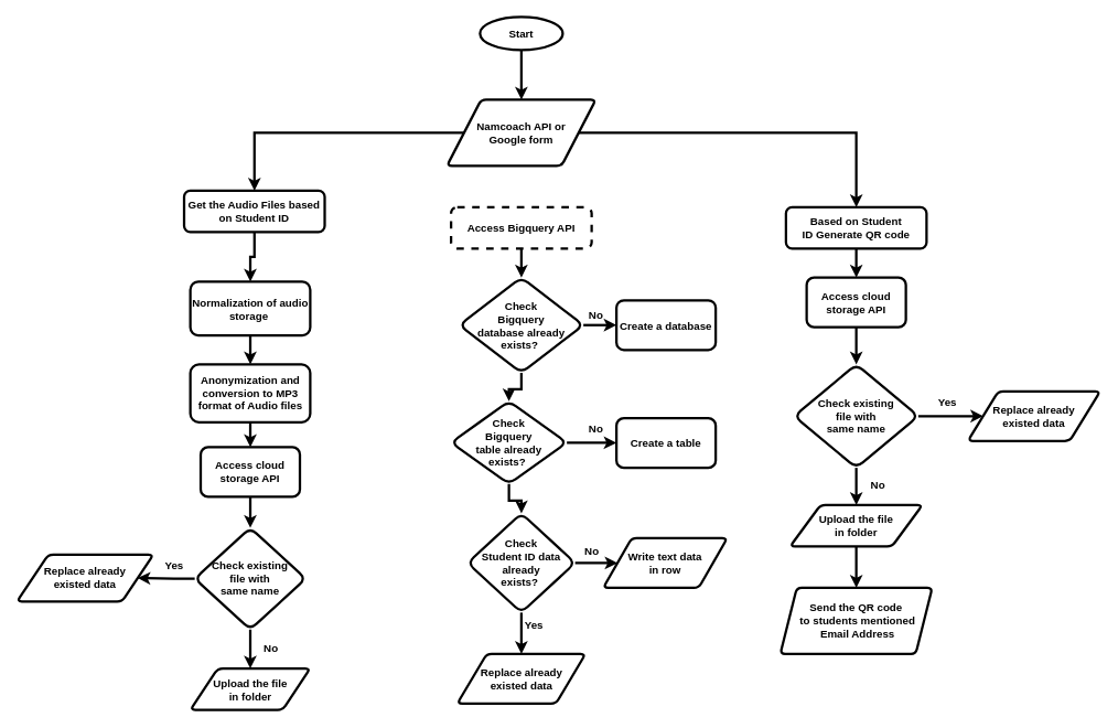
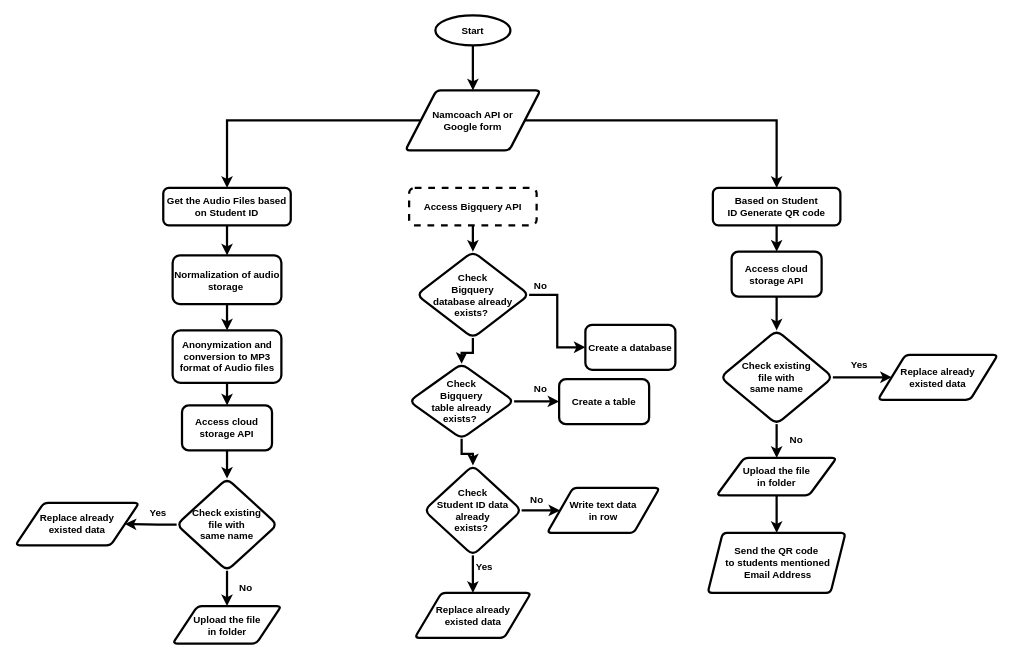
  <mxCell id="0" />
  <mxCell id="1" parent="0" />
  <mxCell id="2" value="" style="edgeStyle=orthogonalEdgeStyle;rounded=0;orthogonalLoop=1;jettySize=auto;html=1;fontSize=13;fontStyle=1;strokeWidth=3;" parent="1" source="3" target="12" edge="1"><mxGeometry relative="1" as="geometry" /></mxCell>
  <mxCell id="3" value="Start" style="strokeWidth=3;html=1;shape=mxgraph.flowchart.start_1;whiteSpace=wrap;fontSize=13;fontStyle=1" parent="1" vertex="1"><mxGeometry x="580" y="20" width="100" height="40" as="geometry" /></mxCell>
  <mxCell id="4" value="" style="edgeStyle=orthogonalEdgeStyle;rounded=0;orthogonalLoop=1;jettySize=auto;html=1;strokeWidth=3;" parent="1" source="5" target="41" edge="1"><mxGeometry relative="1" as="geometry" /></mxCell>
- <mxCell id="5" value="Get the Audio Files based on Student ID" style="rounded=1;whiteSpace=wrap;html=1;fontSize=13;glass=0;strokeWidth=3;shadow=0;fontStyle=1" parent="1" vertex="1"><mxGeometry x="222.18" y="230" width="170" height="50" as="geometry" /></mxCell>
+ <mxCell id="5" value="Get the Audio Files based on Student ID" style="rounded=1;whiteSpace=wrap;html=1;fontSize=13;glass=0;strokeWidth=3;shadow=0;fontStyle=1" parent="1" vertex="1"><mxGeometry x="217.18" y="250" width="170" height="50" as="geometry" /></mxCell>
  <mxCell id="6" value="" style="edgeStyle=orthogonalEdgeStyle;rounded=0;orthogonalLoop=1;jettySize=auto;html=1;fontSize=13;fontStyle=1;strokeWidth=3;" parent="1" source="7" target="31" edge="1"><mxGeometry relative="1" as="geometry" /></mxCell>
  <mxCell id="7" value="Based on Student ID&amp;nbsp;Generate QR code" style="rounded=1;whiteSpace=wrap;html=1;fontSize=13;glass=0;strokeWidth=3;shadow=0;fontStyle=1" parent="1" vertex="1"><mxGeometry x="950" y="250" width="170" height="50" as="geometry" /></mxCell>
  <mxCell id="8" value="" style="edgeStyle=orthogonalEdgeStyle;rounded=0;orthogonalLoop=1;jettySize=auto;html=1;fontSize=13;fontStyle=1;strokeWidth=3;" parent="1" source="9" target="15" edge="1"><mxGeometry relative="1" as="geometry" /></mxCell>
  <mxCell id="9" value="Access Bigquery API" style="rounded=1;whiteSpace=wrap;html=1;fontSize=13;glass=0;strokeWidth=3;shadow=0;fontStyle=1;dashed=1;" parent="1" vertex="1"><mxGeometry x="545" y="250" width="170" height="50" as="geometry" /></mxCell>
  <mxCell id="10" value="" style="edgeStyle=orthogonalEdgeStyle;rounded=0;orthogonalLoop=1;jettySize=auto;html=1;fontSize=13;fontStyle=1;strokeWidth=3;" parent="1" source="12" target="7" edge="1"><mxGeometry relative="1" as="geometry"><mxPoint x="750" y="160" as="targetPoint" /></mxGeometry></mxCell>
  <mxCell id="11" style="edgeStyle=orthogonalEdgeStyle;rounded=0;orthogonalLoop=1;jettySize=auto;html=1;entryX=0.5;entryY=0;entryDx=0;entryDy=0;fontSize=13;fontStyle=1;strokeWidth=3;" parent="1" source="12" target="5" edge="1"><mxGeometry relative="1" as="geometry" /></mxCell>
  <mxCell id="12" value="Namcoach API or &lt;br style=&quot;font-size: 13px;&quot;&gt;Google form" style="shape=parallelogram;html=1;strokeWidth=3;perimeter=parallelogramPerimeter;whiteSpace=wrap;rounded=1;arcSize=12;size=0.23;fontSize=13;fontStyle=1" parent="1" vertex="1"><mxGeometry x="540" y="120" width="180" height="80" as="geometry" /></mxCell>
  <mxCell id="13" value="" style="edgeStyle=orthogonalEdgeStyle;rounded=0;orthogonalLoop=1;jettySize=auto;html=1;fontSize=13;fontStyle=1;strokeWidth=3;" parent="1" source="15" target="16" edge="1"><mxGeometry relative="1" as="geometry" /></mxCell>
  <mxCell id="14" value="" style="edgeStyle=orthogonalEdgeStyle;rounded=0;orthogonalLoop=1;jettySize=auto;html=1;fontSize=13;fontStyle=1;strokeWidth=3;" parent="1" source="15" target="20" edge="1"><mxGeometry relative="1" as="geometry" /></mxCell>
  <mxCell id="15" value="Check &lt;br style=&quot;font-size: 13px;&quot;&gt;Bigquery &lt;br style=&quot;font-size: 13px;&quot;&gt;database already exists?&amp;nbsp;" style="rhombus;whiteSpace=wrap;html=1;rounded=1;glass=0;strokeWidth=3;shadow=0;direction=west;fontSize=13;fontStyle=1" parent="1" vertex="1"><mxGeometry x="555" y="335" width="150" height="115" as="geometry" /></mxCell>
- <mxCell id="16" value="Create a database" style="rounded=1;whiteSpace=wrap;html=1;glass=0;strokeWidth=3;shadow=0;fontSize=13;fontStyle=1" parent="1" vertex="1"><mxGeometry x="745" y="362.5" width="120" height="60" as="geometry" /></mxCell>
+ <mxCell id="16" value="Create a database" style="rounded=1;whiteSpace=wrap;html=1;glass=0;strokeWidth=3;shadow=0;fontSize=13;fontStyle=1" parent="1" vertex="1"><mxGeometry x="780" y="432.5" width="120" height="60" as="geometry" /></mxCell>
  <mxCell id="17" value="No" style="text;html=1;align=center;verticalAlign=middle;resizable=0;points=[];autosize=1;strokeColor=none;fillColor=none;fontSize=13;fontStyle=1;strokeWidth=3;" parent="1" vertex="1"><mxGeometry x="700" y="365" width="40" height="30" as="geometry" /></mxCell>
  <mxCell id="18" value="" style="edgeStyle=orthogonalEdgeStyle;rounded=0;orthogonalLoop=1;jettySize=auto;html=1;fontSize=13;fontStyle=1;strokeWidth=3;" parent="1" source="20" target="21" edge="1"><mxGeometry relative="1" as="geometry" /></mxCell>
  <mxCell id="19" value="" style="edgeStyle=orthogonalEdgeStyle;rounded=0;orthogonalLoop=1;jettySize=auto;html=1;fontSize=13;fontStyle=1;strokeWidth=3;" parent="1" source="20" target="25" edge="1"><mxGeometry relative="1" as="geometry" /></mxCell>
  <mxCell id="20" value="Check &lt;br style=&quot;font-size: 13px;&quot;&gt;Bigquery &lt;br style=&quot;font-size: 13px;&quot;&gt;table already &lt;br style=&quot;font-size: 13px;&quot;&gt;exists?&amp;nbsp;" style="rhombus;whiteSpace=wrap;html=1;rounded=1;glass=0;strokeWidth=3;shadow=0;fontSize=13;fontStyle=1" parent="1" vertex="1"><mxGeometry x="545" y="484.5" width="140" height="100" as="geometry" /></mxCell>
  <mxCell id="21" value="Create a table" style="rounded=1;whiteSpace=wrap;html=1;glass=0;strokeWidth=3;shadow=0;fontSize=13;fontStyle=1" parent="1" vertex="1"><mxGeometry x="745" y="505" width="120" height="60" as="geometry" /></mxCell>
  <mxCell id="22" value="No" style="text;html=1;align=center;verticalAlign=middle;resizable=0;points=[];autosize=1;strokeColor=none;fillColor=none;fontSize=13;fontStyle=1;strokeWidth=3;" parent="1" vertex="1"><mxGeometry x="700" y="502.5" width="40" height="30" as="geometry" /></mxCell>
  <mxCell id="23" value="" style="edgeStyle=orthogonalEdgeStyle;rounded=0;orthogonalLoop=1;jettySize=auto;html=1;fontSize=13;fontStyle=1;strokeWidth=3;" parent="1" source="25" target="29" edge="1"><mxGeometry relative="1" as="geometry" /></mxCell>
  <mxCell id="24" value="" style="edgeStyle=orthogonalEdgeStyle;rounded=0;orthogonalLoop=1;jettySize=auto;html=1;strokeWidth=3;" parent="1" source="25" target="28" edge="1"><mxGeometry relative="1" as="geometry" /></mxCell>
  <mxCell id="25" value="Check &lt;br style=&quot;font-size: 13px;&quot;&gt;Student ID data&lt;br style=&quot;font-size: 13px;&quot;&gt;already &lt;br style=&quot;font-size: 13px;&quot;&gt;exists?&amp;nbsp;" style="rhombus;whiteSpace=wrap;html=1;rounded=1;glass=0;strokeWidth=3;shadow=0;fontSize=13;fontStyle=1" parent="1" vertex="1"><mxGeometry x="565" y="620" width="130" height="120" as="geometry" /></mxCell>
  <mxCell id="26" value="No" style="text;html=1;align=center;verticalAlign=middle;resizable=0;points=[];autosize=1;strokeColor=none;fillColor=none;fontSize=13;fontStyle=1;strokeWidth=3;" parent="1" vertex="1"><mxGeometry x="695" y="650" width="40" height="30" as="geometry" /></mxCell>
  <mxCell id="27" value="Yes" style="text;html=1;align=center;verticalAlign=middle;resizable=0;points=[];autosize=1;strokeColor=none;fillColor=none;fontSize=13;fontStyle=1;strokeWidth=3;" parent="1" vertex="1"><mxGeometry x="620" y="740" width="50" height="30" as="geometry" /></mxCell>
  <mxCell id="28" value="Replace already &lt;br style=&quot;font-size: 13px;&quot;&gt;existed data" style="shape=parallelogram;html=1;strokeWidth=3;perimeter=parallelogramPerimeter;whiteSpace=wrap;rounded=1;arcSize=12;size=0.23;fontSize=13;fontStyle=1" parent="1" vertex="1"><mxGeometry x="552.5" y="790" width="155" height="60" as="geometry" /></mxCell>
  <mxCell id="29" value="Write text data &lt;br style=&quot;font-size: 13px;&quot;&gt;in row" style="shape=parallelogram;html=1;strokeWidth=3;perimeter=parallelogramPerimeter;whiteSpace=wrap;rounded=1;arcSize=12;size=0.23;fontSize=13;fontStyle=1" parent="1" vertex="1"><mxGeometry x="729" y="650" width="150" height="60" as="geometry" /></mxCell>
  <mxCell id="30" value="" style="edgeStyle=orthogonalEdgeStyle;rounded=0;orthogonalLoop=1;jettySize=auto;html=1;fontSize=13;fontStyle=1;strokeWidth=3;" parent="1" source="31" target="34" edge="1"><mxGeometry relative="1" as="geometry" /></mxCell>
  <mxCell id="31" value="Access cloud storage API" style="whiteSpace=wrap;html=1;rounded=1;glass=0;strokeWidth=3;shadow=0;fontSize=13;fontStyle=1" parent="1" vertex="1"><mxGeometry x="975" y="335" width="120" height="60" as="geometry" /></mxCell>
  <mxCell id="32" value="" style="edgeStyle=orthogonalEdgeStyle;rounded=0;orthogonalLoop=1;jettySize=auto;html=1;fontSize=13;fontStyle=1;strokeWidth=3;" parent="1" source="34" target="37" edge="1"><mxGeometry relative="1" as="geometry" /></mxCell>
  <mxCell id="33" value="" style="edgeStyle=orthogonalEdgeStyle;rounded=0;orthogonalLoop=1;jettySize=auto;html=1;fontSize=13;fontStyle=1;strokeWidth=3;" parent="1" source="34" target="39" edge="1"><mxGeometry relative="1" as="geometry" /></mxCell>
  <mxCell id="34" value="Check existing&lt;br style=&quot;font-size: 13px;&quot;&gt;file with &lt;br style=&quot;font-size: 13px;&quot;&gt;same name" style="rhombus;whiteSpace=wrap;html=1;rounded=1;glass=0;strokeWidth=3;shadow=0;fontSize=13;fontStyle=1" parent="1" vertex="1"><mxGeometry x="960" y="440" width="150" height="125" as="geometry" /></mxCell>
  <mxCell id="35" value="Yes" style="text;html=1;align=center;verticalAlign=middle;resizable=0;points=[];autosize=1;strokeColor=none;fillColor=none;fontSize=13;fontStyle=1;strokeWidth=3;" parent="1" vertex="1"><mxGeometry x="1120" y="470" width="50" height="30" as="geometry" /></mxCell>
  <mxCell id="36" value="No" style="text;html=1;align=center;verticalAlign=middle;resizable=0;points=[];autosize=1;strokeColor=none;fillColor=none;fontSize=13;fontStyle=1;strokeWidth=3;" parent="1" vertex="1"><mxGeometry x="1040.63" y="570" width="40" height="30" as="geometry" /></mxCell>
  <mxCell id="37" value="Replace already &lt;br style=&quot;font-size: 13px;&quot;&gt;existed data" style="shape=parallelogram;html=1;strokeWidth=3;perimeter=parallelogramPerimeter;whiteSpace=wrap;rounded=1;arcSize=12;size=0.23;fontSize=13;fontStyle=1" parent="1" vertex="1"><mxGeometry x="1170" y="472.5" width="160" height="60" as="geometry" /></mxCell>
  <mxCell id="38" value="" style="edgeStyle=orthogonalEdgeStyle;rounded=0;orthogonalLoop=1;jettySize=auto;html=1;strokeWidth=3;" parent="1" source="39" target="53" edge="1"><mxGeometry relative="1" as="geometry" /></mxCell>
  <mxCell id="39" value="Upload the file&lt;br style=&quot;font-size: 13px;&quot;&gt;in folder" style="shape=parallelogram;html=1;strokeWidth=3;perimeter=parallelogramPerimeter;whiteSpace=wrap;rounded=1;arcSize=12;size=0.23;fontSize=13;fontStyle=1" parent="1" vertex="1"><mxGeometry x="955" y="610" width="160" height="50" as="geometry" /></mxCell>
  <mxCell id="40" value="" style="edgeStyle=orthogonalEdgeStyle;rounded=0;orthogonalLoop=1;jettySize=auto;html=1;strokeWidth=3;" parent="1" source="41" target="43" edge="1"><mxGeometry relative="1" as="geometry" /></mxCell>
  <mxCell id="41" value="Normalization of audio storage&amp;nbsp;" style="rounded=1;whiteSpace=wrap;html=1;fontSize=13;glass=0;strokeWidth=3;shadow=0;fontStyle=1;" parent="1" vertex="1"><mxGeometry x="229.68" y="340" width="145" height="65" as="geometry" /></mxCell>
  <mxCell id="42" value="" style="edgeStyle=orthogonalEdgeStyle;rounded=0;orthogonalLoop=1;jettySize=auto;html=1;strokeWidth=3;" parent="1" source="43" target="45" edge="1"><mxGeometry relative="1" as="geometry" /></mxCell>
  <mxCell id="43" value="Anonymization and conversion to MP3 format of Audio files" style="rounded=1;whiteSpace=wrap;html=1;fontSize=13;glass=0;strokeWidth=3;shadow=0;fontStyle=1;" parent="1" vertex="1"><mxGeometry x="229.68" y="440" width="145" height="70" as="geometry" /></mxCell>
  <mxCell id="44" value="" style="edgeStyle=orthogonalEdgeStyle;rounded=0;orthogonalLoop=1;jettySize=auto;html=1;fontSize=13;fontStyle=1;strokeWidth=3;" parent="1" source="45" target="48" edge="1"><mxGeometry relative="1" as="geometry" /></mxCell>
  <mxCell id="45" value="Access cloud storage API" style="whiteSpace=wrap;html=1;rounded=1;glass=0;strokeWidth=3;shadow=0;fontSize=13;fontStyle=1" parent="1" vertex="1"><mxGeometry x="242.18" y="540" width="120" height="60" as="geometry" /></mxCell>
  <mxCell id="46" value="" style="edgeStyle=orthogonalEdgeStyle;rounded=0;orthogonalLoop=1;jettySize=auto;html=1;fontSize=13;fontStyle=1;strokeWidth=3;" parent="1" source="48" target="51" edge="1"><mxGeometry relative="1" as="geometry" /></mxCell>
  <mxCell id="47" value="" style="edgeStyle=orthogonalEdgeStyle;rounded=0;orthogonalLoop=1;jettySize=auto;html=1;fontSize=13;fontStyle=1;strokeWidth=3;" parent="1" source="48" target="52" edge="1"><mxGeometry relative="1" as="geometry" /></mxCell>
  <mxCell id="48" value="Check existing&lt;br style=&quot;font-size: 13px;&quot;&gt;file with &lt;br style=&quot;font-size: 13px;&quot;&gt;same name" style="rhombus;whiteSpace=wrap;html=1;rounded=1;glass=0;strokeWidth=3;shadow=0;fontSize=13;fontStyle=1" parent="1" vertex="1"><mxGeometry x="235" y="637.5" width="134.37" height="123" as="geometry" /></mxCell>
  <mxCell id="49" value="Yes" style="text;html=1;align=center;verticalAlign=middle;resizable=0;points=[];autosize=1;strokeColor=none;fillColor=none;fontSize=13;fontStyle=1;strokeWidth=3;" parent="1" vertex="1"><mxGeometry x="185" y="667.5" width="50" height="30" as="geometry" /></mxCell>
  <mxCell id="50" value="No" style="text;html=1;align=center;verticalAlign=middle;resizable=0;points=[];autosize=1;strokeColor=none;fillColor=none;fontSize=13;fontStyle=1;strokeWidth=3;" parent="1" vertex="1"><mxGeometry x="307.18" y="767.5" width="40" height="30" as="geometry" /></mxCell>
  <mxCell id="51" value="Replace already &lt;br style=&quot;font-size: 13px;&quot;&gt;existed data" style="shape=parallelogram;html=1;strokeWidth=3;perimeter=parallelogramPerimeter;whiteSpace=wrap;rounded=1;arcSize=12;size=0.23;fontSize=13;fontStyle=1" parent="1" vertex="1"><mxGeometry x="20" y="670" width="165" height="56.5" as="geometry" /></mxCell>
  <mxCell id="52" value="Upload the file&lt;br style=&quot;font-size: 13px;&quot;&gt;in folder" style="shape=parallelogram;html=1;strokeWidth=3;perimeter=parallelogramPerimeter;whiteSpace=wrap;rounded=1;arcSize=12;size=0.23;fontSize=13;fontStyle=1" parent="1" vertex="1"><mxGeometry x="229.68" y="807.5" width="145" height="50" as="geometry" /></mxCell>
  <mxCell id="53" value="Send the QR code&lt;br style=&quot;border-color: var(--border-color);&quot;&gt;&amp;nbsp;to students mentioned&lt;br style=&quot;border-color: var(--border-color);&quot;&gt;&amp;nbsp;Email Address" style="shape=parallelogram;perimeter=parallelogramPerimeter;whiteSpace=wrap;html=1;fixedSize=1;fontSize=13;strokeWidth=3;rounded=1;arcSize=12;fontStyle=1;" parent="1" vertex="1"><mxGeometry x="943.12" y="710" width="183.75" height="80" as="geometry" /></mxCell>
